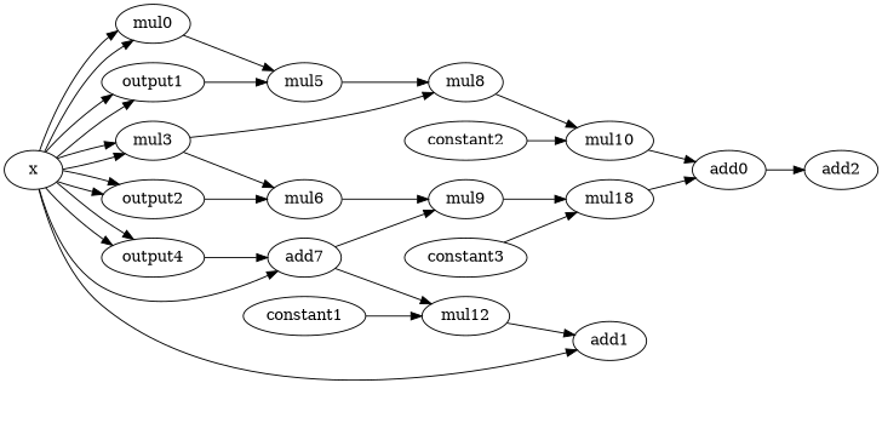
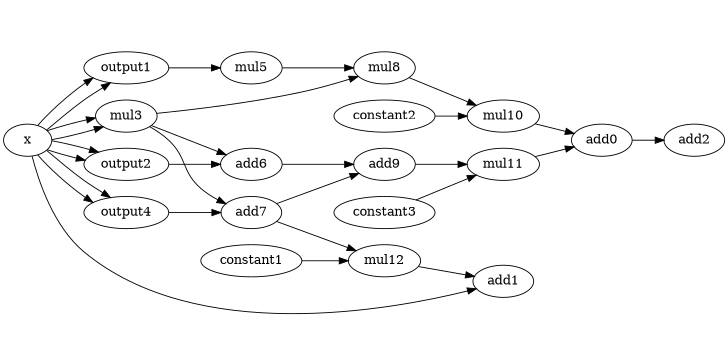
  digraph {
    rankdir=LR
    node [opcode=mul]
    edge [operand=0]
    x [opcode=load]
-   mul0
    n3 [label=output1]
    n4 [label=output2]
    mul3
    n6 [label=output4]
    n7 [label=add7]
    add1 [opcode=add]
    mul5
-   mul6
+   mul6 [label=add6]
    mul8
    mul12
-   mul9
+   mul9 [label=add9]
    mul10
    constant1 [opcode=const]
    constant2 [opcode=const]
    add0 [opcode=add]
    constant3 [opcode=const]
-   mul11 [label=mul18]
+   mul11
    add2 [opcode=add]
-   x -> mul0
-   x -> mul0 [operand=1]
    x -> n3
    x -> n3 [operand=1]
    x -> n4
    x -> n4 [operand=1]
    x -> mul3
    x -> mul3 [operand=1]
    x -> n6
    x -> n6 [operand=1]
-   x -> n7 [operand=1]
+   mul3 -> n7 [operand=1]
    x -> add1
-   mul0 -> mul5
    n3 -> mul5 [operand=1]
    n4 -> mul6
    mul3 -> mul6 [operand=1]
    mul3 -> mul8
    n6 -> n7
    n7 -> mul12 [operand=1]
    n7 -> mul9 [operand=1]
    mul5 -> mul8 [operand=1]
    mul6 -> mul9
    mul8 -> mul10
    mul12 -> add1 [operand=1]
    mul9 -> mul11 [operand=1]
    mul10 -> add0
    constant1 -> mul12
    constant2 -> mul10 [operand=1]
    add0 -> add2
    constant3 -> mul11
    mul11 -> add0 [operand=1]
  }
